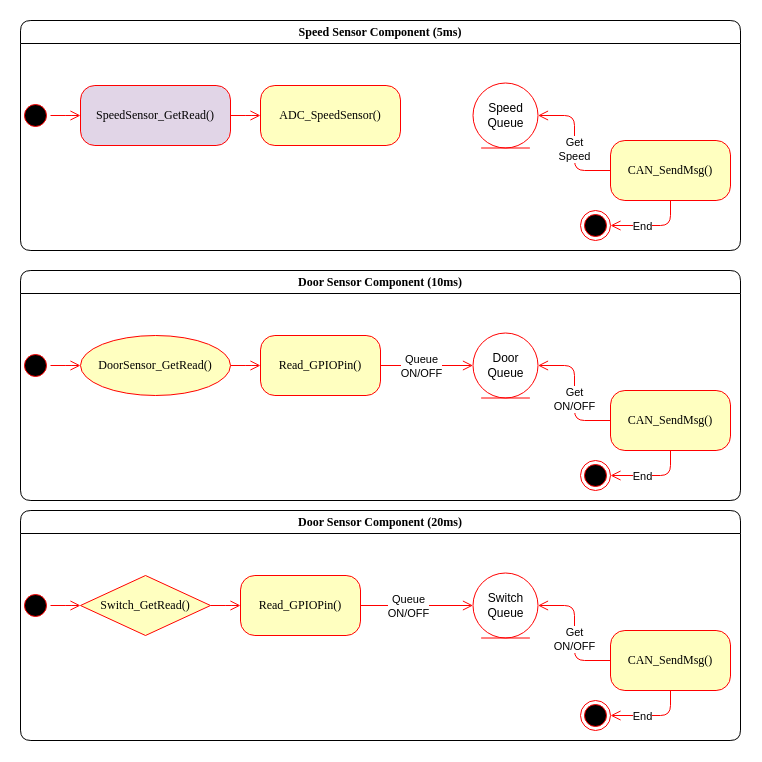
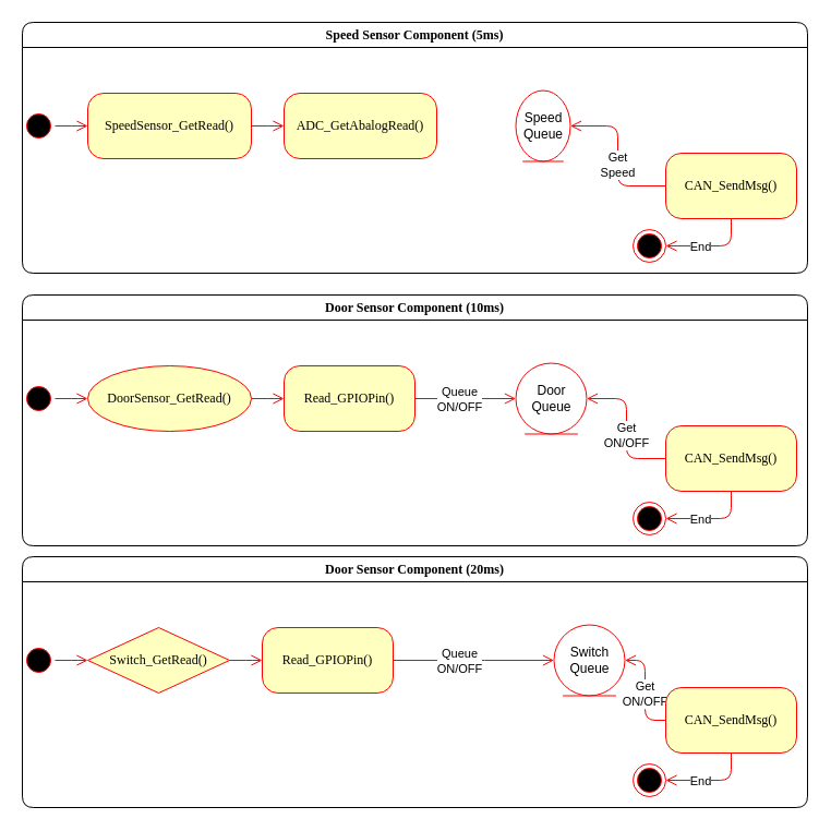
  <mxCell id="0" />
  <mxCell id="1" parent="0" />
  <mxCell id="2" value="Speed Sensor Component (5ms)" style="swimlane;whiteSpace=wrap;html=1;rounded=1;shadow=0;comic=0;labelBackgroundColor=none;strokeWidth=1;fontFamily=Verdana;fontSize=12;align=center;" parent="1" vertex="1"><mxGeometry x="20" y="20" width="720" height="230" as="geometry"><mxRectangle x="85" y="10" width="200" height="30" as="alternateBounds" /></mxGeometry></mxCell>
  <mxCell id="3" style="edgeStyle=elbowEdgeStyle;html=1;labelBackgroundColor=none;endArrow=open;endSize=8;strokeColor=#ff0000;fontFamily=Verdana;fontSize=12;align=left;" parent="2" source="4" target="8" edge="1"><mxGeometry relative="1" as="geometry" /></mxCell>
- <mxCell id="4" value="SpeedSensor_GetRead()" style="rounded=1;whiteSpace=wrap;html=1;arcSize=24;fillColor=#e1d5e7;strokeColor=#ff0000;shadow=0;comic=0;labelBackgroundColor=none;fontFamily=Verdana;fontSize=12;fontColor=#000000;align=center;" parent="2" vertex="1"><mxGeometry x="60" y="65" width="150" height="60" as="geometry" /></mxCell>
+ <mxCell id="4" value="SpeedSensor_GetRead()" style="rounded=1;whiteSpace=wrap;html=1;arcSize=24;fillColor=#ffffc0;strokeColor=#ff0000;shadow=0;comic=0;labelBackgroundColor=none;fontFamily=Verdana;fontSize=12;fontColor=#000000;align=center;" parent="2" vertex="1"><mxGeometry x="60" y="65" width="150" height="60" as="geometry" /></mxCell>
  <mxCell id="5" value="" style="ellipse;html=1;shape=endState;fillColor=#000000;strokeColor=#ff0000;rounded=1;shadow=0;comic=0;labelBackgroundColor=none;fontFamily=Verdana;fontSize=12;fontColor=#000000;align=center;" parent="2" vertex="1"><mxGeometry x="560" y="190" width="30" height="30" as="geometry" /></mxCell>
  <mxCell id="6" style="edgeStyle=elbowEdgeStyle;html=1;labelBackgroundColor=none;endArrow=open;endSize=8;strokeColor=#ff0000;fontFamily=Verdana;fontSize=12;align=left;" parent="2" source="7" target="4" edge="1"><mxGeometry relative="1" as="geometry" /></mxCell>
  <mxCell id="7" value="" style="ellipse;html=1;shape=startState;fillColor=#000000;strokeColor=#ff0000;rounded=1;shadow=0;comic=0;labelBackgroundColor=none;fontFamily=Verdana;fontSize=12;fontColor=#000000;align=center;direction=south;" parent="2" vertex="1"><mxGeometry y="80" width="30" height="30" as="geometry" /></mxCell>
- <mxCell id="8" value="ADC_SpeedSensor()" style="rounded=1;whiteSpace=wrap;html=1;arcSize=24;fillColor=#ffffc0;strokeColor=#ff0000;shadow=0;comic=0;labelBackgroundColor=none;fontFamily=Verdana;fontSize=12;fontColor=#000000;align=center;" parent="2" vertex="1"><mxGeometry x="240" y="65" width="140" height="60" as="geometry" /></mxCell>
- <mxCell id="9" value="Speed&lt;br&gt;Queue" style="ellipse;shape=umlEntity;whiteSpace=wrap;html=1;strokeColor=#FF0000;" vertex="1" parent="2"><mxGeometry x="452.5" y="62.5" width="65" height="65" as="geometry" /></mxCell>
+ <mxCell id="8" value="ADC_GetAbalogRead()" style="rounded=1;whiteSpace=wrap;html=1;arcSize=24;fillColor=#ffffc0;strokeColor=#ff0000;shadow=0;comic=0;labelBackgroundColor=none;fontFamily=Verdana;fontSize=12;fontColor=#000000;align=center;" parent="2" vertex="1"><mxGeometry x="240" y="65" width="140" height="60" as="geometry" /></mxCell>
+ <mxCell id="9" value="Speed&lt;br&gt;Queue" style="ellipse;shape=umlEntity;whiteSpace=wrap;html=1;strokeColor=#FF0000;" vertex="1" parent="2"><mxGeometry x="452.5" y="62.5" width="50" height="65" as="geometry" /></mxCell>
  <mxCell id="10" style="edgeStyle=elbowEdgeStyle;rounded=1;orthogonalLoop=1;jettySize=auto;html=1;entryX=1;entryY=0.5;entryDx=0;entryDy=0;strokeColor=#FF0000;exitX=0;exitY=0.5;exitDx=0;exitDy=0;endArrow=open;endFill=0;endSize=8;" edge="1" parent="2" source="12" target="9"><mxGeometry relative="1" as="geometry"><mxPoint x="520.0" y="170.0" as="targetPoint" /></mxGeometry></mxCell>
  <mxCell id="11" value="Get&lt;br&gt;Speed" style="edgeLabel;html=1;align=center;verticalAlign=middle;resizable=0;points=[];" vertex="1" connectable="0" parent="10"><mxGeometry x="-0.234" y="1" relative="1" as="geometry"><mxPoint y="-9" as="offset" /></mxGeometry></mxCell>
  <mxCell id="12" value="CAN_SendMsg()" style="rounded=1;whiteSpace=wrap;html=1;arcSize=24;fillColor=#ffffc0;strokeColor=#ff0000;shadow=0;comic=0;labelBackgroundColor=none;fontFamily=Verdana;fontSize=12;fontColor=#000000;align=center;" vertex="1" parent="2"><mxGeometry x="590" y="120" width="120" height="60" as="geometry" /></mxCell>
  <mxCell id="13" style="edgeStyle=elbowEdgeStyle;rounded=1;orthogonalLoop=1;jettySize=auto;html=1;strokeColor=#FF0000;exitX=0.5;exitY=1;exitDx=0;exitDy=0;elbow=vertical;entryX=1;entryY=0.5;entryDx=0;entryDy=0;endArrow=open;endFill=0;endSize=8;" edge="1" parent="2" source="12" target="5"><mxGeometry relative="1" as="geometry"><mxPoint x="520" y="205" as="targetPoint" /><mxPoint x="662.5" y="235" as="sourcePoint" /><Array as="points"><mxPoint x="580" y="205" /></Array></mxGeometry></mxCell>
  <mxCell id="14" value="End" style="edgeLabel;html=1;align=center;verticalAlign=middle;resizable=0;points=[];" vertex="1" connectable="0" parent="13"><mxGeometry x="0.068" relative="1" as="geometry"><mxPoint x="-9" as="offset" /></mxGeometry></mxCell>
  <mxCell id="15" value="Door Sensor Component (10ms)" style="swimlane;whiteSpace=wrap;html=1;rounded=1;shadow=0;comic=0;labelBackgroundColor=none;strokeWidth=1;fontFamily=Verdana;fontSize=12;align=center;" vertex="1" parent="1"><mxGeometry x="20" y="270" width="720" height="230" as="geometry"><mxRectangle x="85" y="10" width="200" height="30" as="alternateBounds" /></mxGeometry></mxCell>
  <mxCell id="16" style="edgeStyle=elbowEdgeStyle;html=1;labelBackgroundColor=none;endArrow=open;endSize=8;strokeColor=#ff0000;fontFamily=Verdana;fontSize=12;align=left;" edge="1" parent="15" source="17" target="23"><mxGeometry relative="1" as="geometry" /></mxCell>
  <mxCell id="17" value="DoorSensor_GetRead()" style="ellipse;whiteSpace=wrap;html=1;arcSize=24;fillColor=#ffffc0;strokeColor=#ff0000;shadow=0;comic=0;labelBackgroundColor=none;fontFamily=Verdana;fontSize=12;fontColor=#000000;align=center;" vertex="1" parent="15"><mxGeometry x="60" y="65" width="150" height="60" as="geometry" /></mxCell>
  <mxCell id="18" value="" style="ellipse;html=1;shape=endState;fillColor=#000000;strokeColor=#ff0000;rounded=1;shadow=0;comic=0;labelBackgroundColor=none;fontFamily=Verdana;fontSize=12;fontColor=#000000;align=center;" vertex="1" parent="15"><mxGeometry x="560" y="190" width="30" height="30" as="geometry" /></mxCell>
  <mxCell id="19" style="edgeStyle=elbowEdgeStyle;html=1;labelBackgroundColor=none;endArrow=open;endSize=8;strokeColor=#ff0000;fontFamily=Verdana;fontSize=12;align=left;" edge="1" parent="15" source="20" target="17"><mxGeometry relative="1" as="geometry" /></mxCell>
  <mxCell id="20" value="" style="ellipse;html=1;shape=startState;fillColor=#000000;strokeColor=#ff0000;rounded=1;shadow=0;comic=0;labelBackgroundColor=none;fontFamily=Verdana;fontSize=12;fontColor=#000000;align=center;direction=south;" vertex="1" parent="15"><mxGeometry y="80" width="30" height="30" as="geometry" /></mxCell>
  <mxCell id="21" style="edgeStyle=elbowEdgeStyle;html=1;labelBackgroundColor=none;endArrow=open;endSize=8;strokeColor=#ff0000;fontFamily=Verdana;fontSize=12;align=left;entryX=0;entryY=0.5;entryDx=0;entryDy=0;" edge="1" parent="15" source="23" target="24"><mxGeometry relative="1" as="geometry"><mxPoint x="480.0" y="95" as="targetPoint" /></mxGeometry></mxCell>
  <mxCell id="22" value="Queue&lt;br&gt;ON/OFF" style="edgeLabel;html=1;align=center;verticalAlign=middle;resizable=0;points=[];" vertex="1" connectable="0" parent="21"><mxGeometry x="-0.271" relative="1" as="geometry"><mxPoint x="6" as="offset" /></mxGeometry></mxCell>
  <mxCell id="23" value="Read_GPIOPin()" style="rounded=1;whiteSpace=wrap;html=1;arcSize=24;fillColor=#ffffc0;strokeColor=#ff0000;shadow=0;comic=0;labelBackgroundColor=none;fontFamily=Verdana;fontSize=12;fontColor=#000000;align=center;" vertex="1" parent="15"><mxGeometry x="240" y="65" width="120" height="60" as="geometry" /></mxCell>
  <mxCell id="24" value="Door&lt;br&gt;Queue" style="ellipse;shape=umlEntity;whiteSpace=wrap;html=1;strokeColor=#FF0000;" vertex="1" parent="15"><mxGeometry x="452.5" y="62.5" width="65" height="65" as="geometry" /></mxCell>
  <mxCell id="25" style="edgeStyle=elbowEdgeStyle;rounded=1;orthogonalLoop=1;jettySize=auto;html=1;entryX=1;entryY=0.5;entryDx=0;entryDy=0;strokeColor=#FF0000;exitX=0;exitY=0.5;exitDx=0;exitDy=0;endArrow=open;endFill=0;endSize=8;" edge="1" parent="15" source="27" target="24"><mxGeometry relative="1" as="geometry"><mxPoint x="520.0" y="170.0" as="targetPoint" /></mxGeometry></mxCell>
  <mxCell id="26" value="Get&lt;br&gt;ON/OFF" style="edgeLabel;html=1;align=center;verticalAlign=middle;resizable=0;points=[];" vertex="1" connectable="0" parent="25"><mxGeometry x="-0.234" y="1" relative="1" as="geometry"><mxPoint y="-9" as="offset" /></mxGeometry></mxCell>
  <mxCell id="27" value="CAN_SendMsg()" style="rounded=1;whiteSpace=wrap;html=1;arcSize=24;fillColor=#ffffc0;strokeColor=#ff0000;shadow=0;comic=0;labelBackgroundColor=none;fontFamily=Verdana;fontSize=12;fontColor=#000000;align=center;" vertex="1" parent="15"><mxGeometry x="590" y="120" width="120" height="60" as="geometry" /></mxCell>
  <mxCell id="28" style="edgeStyle=elbowEdgeStyle;rounded=1;orthogonalLoop=1;jettySize=auto;html=1;strokeColor=#FF0000;exitX=0.5;exitY=1;exitDx=0;exitDy=0;elbow=vertical;entryX=1;entryY=0.5;entryDx=0;entryDy=0;endArrow=open;endFill=0;endSize=8;" edge="1" parent="15" source="27" target="18"><mxGeometry relative="1" as="geometry"><mxPoint x="520" y="205" as="targetPoint" /><mxPoint x="662.5" y="235" as="sourcePoint" /><Array as="points"><mxPoint x="580" y="205" /></Array></mxGeometry></mxCell>
  <mxCell id="29" value="End" style="edgeLabel;html=1;align=center;verticalAlign=middle;resizable=0;points=[];" vertex="1" connectable="0" parent="28"><mxGeometry x="0.068" relative="1" as="geometry"><mxPoint x="-9" as="offset" /></mxGeometry></mxCell>
  <mxCell id="30" value="Door Sensor Component (20ms)" style="swimlane;whiteSpace=wrap;html=1;rounded=1;shadow=0;comic=0;labelBackgroundColor=none;strokeWidth=1;fontFamily=Verdana;fontSize=12;align=center;" vertex="1" parent="1"><mxGeometry x="20" y="510" width="720" height="230" as="geometry"><mxRectangle x="85" y="10" width="200" height="30" as="alternateBounds" /></mxGeometry></mxCell>
  <mxCell id="31" style="edgeStyle=elbowEdgeStyle;html=1;labelBackgroundColor=none;endArrow=open;endSize=8;strokeColor=#ff0000;fontFamily=Verdana;fontSize=12;align=left;" edge="1" parent="30" source="32" target="38"><mxGeometry relative="1" as="geometry" /></mxCell>
  <mxCell id="32" value="Switch_GetRead()" style="rhombus;whiteSpace=wrap;html=1;arcSize=24;fillColor=#ffffc0;strokeColor=#ff0000;shadow=0;comic=0;labelBackgroundColor=none;fontFamily=Verdana;fontSize=12;fontColor=#000000;align=center;" vertex="1" parent="30"><mxGeometry x="60" y="65" width="130" height="60" as="geometry" /></mxCell>
  <mxCell id="33" value="" style="ellipse;html=1;shape=endState;fillColor=#000000;strokeColor=#ff0000;rounded=1;shadow=0;comic=0;labelBackgroundColor=none;fontFamily=Verdana;fontSize=12;fontColor=#000000;align=center;" vertex="1" parent="30"><mxGeometry x="560" y="190" width="30" height="30" as="geometry" /></mxCell>
  <mxCell id="34" style="edgeStyle=elbowEdgeStyle;html=1;labelBackgroundColor=none;endArrow=open;endSize=8;strokeColor=#ff0000;fontFamily=Verdana;fontSize=12;align=left;" edge="1" parent="30" source="35" target="32"><mxGeometry relative="1" as="geometry" /></mxCell>
  <mxCell id="35" value="" style="ellipse;html=1;shape=startState;fillColor=#000000;strokeColor=#ff0000;rounded=1;shadow=0;comic=0;labelBackgroundColor=none;fontFamily=Verdana;fontSize=12;fontColor=#000000;align=center;direction=south;" vertex="1" parent="30"><mxGeometry y="80" width="30" height="30" as="geometry" /></mxCell>
  <mxCell id="36" style="edgeStyle=elbowEdgeStyle;html=1;labelBackgroundColor=none;endArrow=open;endSize=8;strokeColor=#ff0000;fontFamily=Verdana;fontSize=12;align=left;entryX=0;entryY=0.5;entryDx=0;entryDy=0;" edge="1" parent="30" source="38" target="39"><mxGeometry relative="1" as="geometry"><mxPoint x="480.0" y="95" as="targetPoint" /></mxGeometry></mxCell>
  <mxCell id="37" value="Queue&lt;br&gt;ON/OFF" style="edgeLabel;html=1;align=center;verticalAlign=middle;resizable=0;points=[];" vertex="1" connectable="0" parent="36"><mxGeometry x="-0.271" relative="1" as="geometry"><mxPoint x="6" as="offset" /></mxGeometry></mxCell>
  <mxCell id="38" value="Read_GPIOPin()" style="rounded=1;whiteSpace=wrap;html=1;arcSize=24;fillColor=#ffffc0;strokeColor=#ff0000;shadow=0;comic=0;labelBackgroundColor=none;fontFamily=Verdana;fontSize=12;fontColor=#000000;align=center;" vertex="1" parent="30"><mxGeometry x="220" y="65" width="120" height="60" as="geometry" /></mxCell>
- <mxCell id="39" value="Switch&lt;br&gt;Queue" style="ellipse;shape=umlEntity;whiteSpace=wrap;html=1;strokeColor=#FF0000;" vertex="1" parent="30"><mxGeometry x="452.5" y="62.5" width="65" height="65" as="geometry" /></mxCell>
+ <mxCell id="39" value="Switch&lt;br&gt;Queue" style="ellipse;shape=umlEntity;whiteSpace=wrap;html=1;strokeColor=#FF0000;" vertex="1" parent="30"><mxGeometry x="487.5" y="62.5" width="65" height="65" as="geometry" /></mxCell>
  <mxCell id="40" style="edgeStyle=elbowEdgeStyle;rounded=1;orthogonalLoop=1;jettySize=auto;html=1;entryX=1;entryY=0.5;entryDx=0;entryDy=0;strokeColor=#FF0000;exitX=0;exitY=0.5;exitDx=0;exitDy=0;endArrow=open;endFill=0;endSize=8;" edge="1" parent="30" source="42" target="39"><mxGeometry relative="1" as="geometry"><mxPoint x="520.0" y="170.0" as="targetPoint" /></mxGeometry></mxCell>
  <mxCell id="41" value="Get&lt;br&gt;ON/OFF" style="edgeLabel;html=1;align=center;verticalAlign=middle;resizable=0;points=[];" vertex="1" connectable="0" parent="40"><mxGeometry x="-0.234" y="1" relative="1" as="geometry"><mxPoint y="-9" as="offset" /></mxGeometry></mxCell>
  <mxCell id="42" value="CAN_SendMsg()" style="rounded=1;whiteSpace=wrap;html=1;arcSize=24;fillColor=#ffffc0;strokeColor=#ff0000;shadow=0;comic=0;labelBackgroundColor=none;fontFamily=Verdana;fontSize=12;fontColor=#000000;align=center;" vertex="1" parent="30"><mxGeometry x="590" y="120" width="120" height="60" as="geometry" /></mxCell>
  <mxCell id="43" style="edgeStyle=elbowEdgeStyle;rounded=1;orthogonalLoop=1;jettySize=auto;html=1;strokeColor=#FF0000;exitX=0.5;exitY=1;exitDx=0;exitDy=0;elbow=vertical;entryX=1;entryY=0.5;entryDx=0;entryDy=0;endArrow=open;endFill=0;endSize=8;" edge="1" parent="30" source="42" target="33"><mxGeometry relative="1" as="geometry"><mxPoint x="520" y="205" as="targetPoint" /><mxPoint x="662.5" y="235" as="sourcePoint" /><Array as="points"><mxPoint x="580" y="205" /></Array></mxGeometry></mxCell>
  <mxCell id="44" value="End" style="edgeLabel;html=1;align=center;verticalAlign=middle;resizable=0;points=[];" vertex="1" connectable="0" parent="43"><mxGeometry x="0.068" relative="1" as="geometry"><mxPoint x="-9" as="offset" /></mxGeometry></mxCell>
